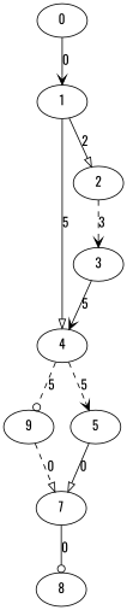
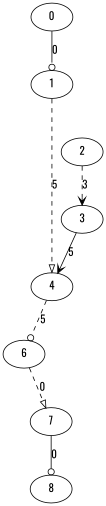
  digraph {
    fontname=Oswald
    node [fontname=Oswald]
    edge [arrowhead=onormal fontname=Oswald style=dashed]
-   6 [label=9]
+   6
    7
    8
    1
    4
    2
-   5
    3
    0
    6 -> 7 [label=0]
    7 -> 8 [arrowhead=odot label=0 style=solid]
-   1 -> 4 [label=5 style=solid]
-   1 -> 2 [label=2 style=solid]
+   1 -> 4 [label=5]
    4 -> 6 [arrowhead=odot label=5]
-   4 -> 5 [arrowhead=vee label=5]
    2 -> 3 [arrowhead=vee label=3]
-   5 -> 7 [label=0 style=solid]
    3 -> 4 [arrowhead=vee label=5 style=solid]
-   0 -> 1 [arrowhead=vee label=0 style=solid]
+   0 -> 1 [arrowhead=odot label=0 style=solid]
  }
